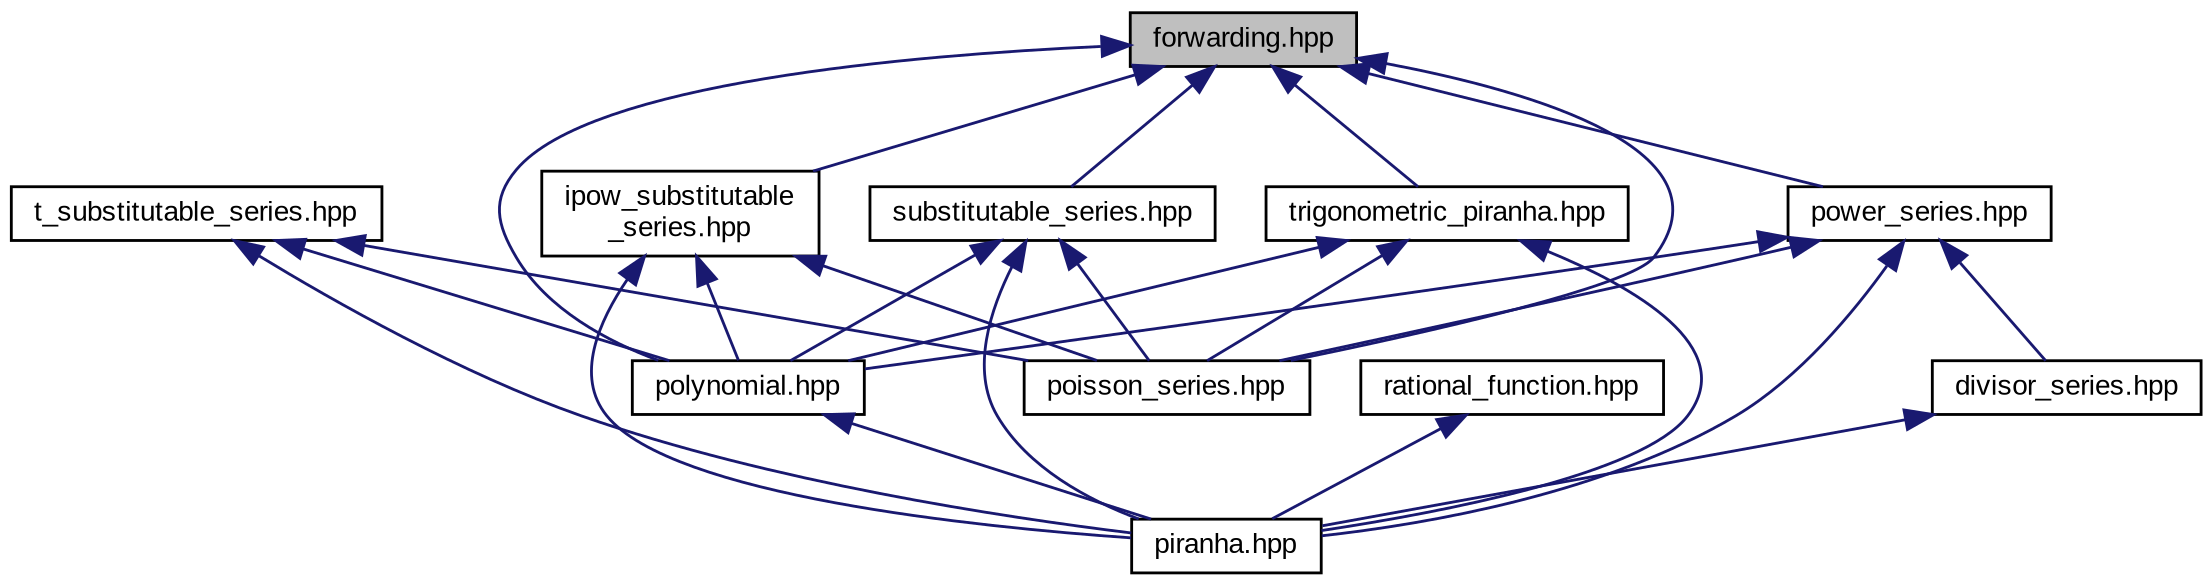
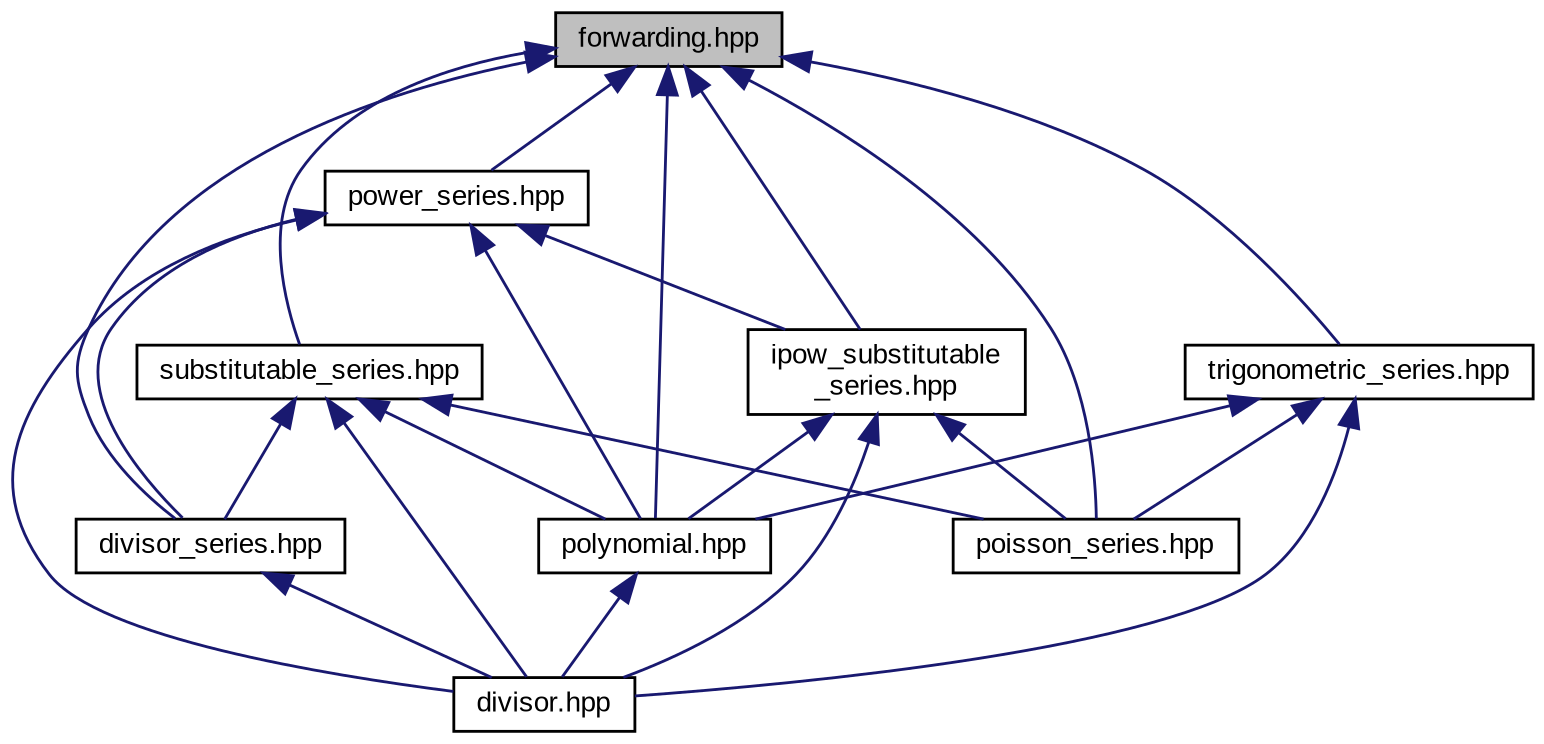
  digraph {
    fontname="Liberation Sans"
    node [color=black fillcolor=white fontname="Liberation Sans" fontsize=10 shape=record style=filled]
    edge [color=midnightblue dir=back fontname="Liberation Sans" fontsize=10 labelfontname=Helvetica labelfontsize=10 style=solid]
    n1 [fillcolor=grey75 fontcolor=black height=0.2 label="forwarding.hpp" width=0.4]
    n2 [height=0.2 label="divisor_series.hpp" width=0.4]
    n3 [height=0.2 label="ipow_substitutable\l_series.hpp" width=0.4]
    n4 [height=0.2 label="poisson_series.hpp" width=0.4]
    n5 [height=0.2 label="polynomial.hpp" width=0.4]
    n6 [height=0.2 label="power_series.hpp" width=0.4]
    n7 [height=0.2 label="substitutable_series.hpp" width=0.4]
-   n8 [height=0.2 label="trigonometric_piranha.hpp" width=0.4]
-   n9 [height=0.2 label="piranha.hpp" width=0.4]
-   n10 [height=0.2 label="t_substitutable_series.hpp" width=0.4]
-   n11 [height=0.2 label="rational_function.hpp" width=0.4]
+   n8 [height=0.2 label="trigonometric_series.hpp" width=0.4]
+   n9 [height=0.2 label="divisor.hpp" width=0.4]
+   n1 -> n2
    n1 -> n3
    n1 -> n4
    n1 -> n5
    n1 -> n6
    n1 -> n7
    n1 -> n8
    n2 -> n9
    n3 -> n4
    n3 -> n5
    n3 -> n9
    n5 -> n9
    n6 -> n2
-   n6 -> n4
+   n6 -> n3
    n6 -> n5
    n6 -> n9
+   n7 -> n2
    n7 -> n4
    n7 -> n5
    n7 -> n9
    n8 -> n4
    n8 -> n5
    n8 -> n9
-   n10 -> n4
-   n10 -> n5
-   n10 -> n9
-   n11 -> n9
  }
